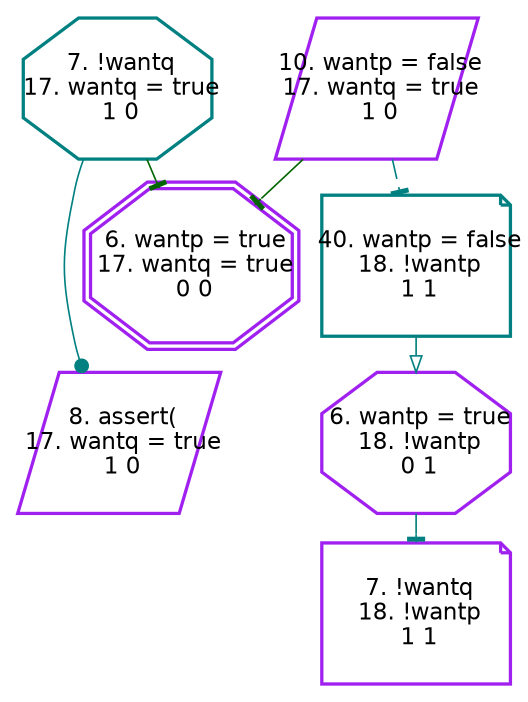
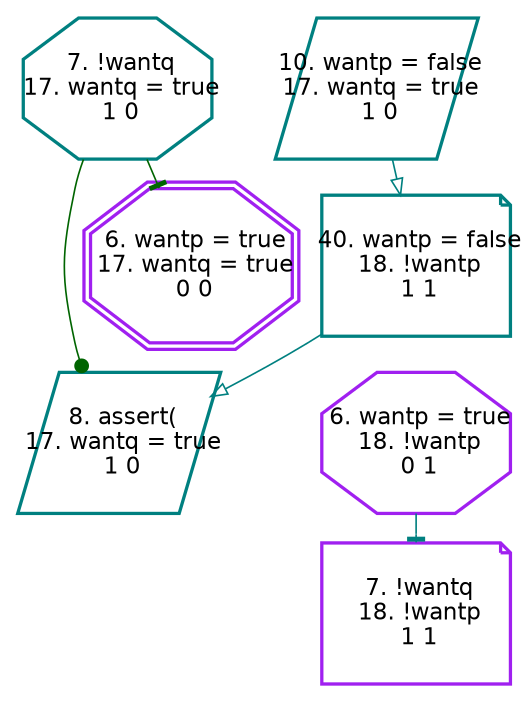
  digraph {
    ranksep=.25
    node [color=teal fixedsize=true fontname=Helvetica fontsize=14 shape=octagon style=bold]
    edge [arrowhead=tee color=darkgreen]
    n1 [color=purple height=1.2 label=" 6. wantp = true\n 17. wantq = true\n 0 0\n" peripheries=2 width=1.6]
    n2 [height=1.2 label=" 7. !wantq\n 17. wantq = true\n 1 0\n" width=1.6]
-   n3 [color=purple height=1.2 label=" 8. assert(\n 17. wantq = true\n 1 0\n" shape=parallelogram width=1.6]
-   n4 [color=purple height=1.2 label=" 10. wantp = false\n 17. wantq = true\n 1 0\n" shape=parallelogram width=1.6]
+   n3 [height=1.2 label=" 8. assert(\n 17. wantq = true\n 1 0\n" shape=parallelogram width=1.6]
+   n4 [height=1.2 label=" 10. wantp = false\n 17. wantq = true\n 1 0\n" shape=parallelogram width=1.6]
    n5 [height=1.2 label=" 40. wantp = false\n 18. !wantp\n 1 1\n" shape=note width=1.6]
    n6 [color=purple height=1.2 label=" 6. wantp = true\n 18. !wantp\n 0 1\n" width=1.6]
    n7 [color=purple height=1.2 label=" 7. !wantq\n 18. !wantp\n 1 1\n" shape=note width=1.6]
    n2 -> n1
-   n2 -> n3 [arrowhead=dot color=teal]
-   n4 -> n1
-   n4 -> n5 [color=teal]
-   n5 -> n6 [arrowhead=onormal color=teal]
+   n2 -> n3 [arrowhead=dot]
+   n4 -> n5 [arrowhead=onormal color=teal]
+   n5 -> n3 [arrowhead=onormal color=teal]
    n6 -> n7 [color=teal]
  }
